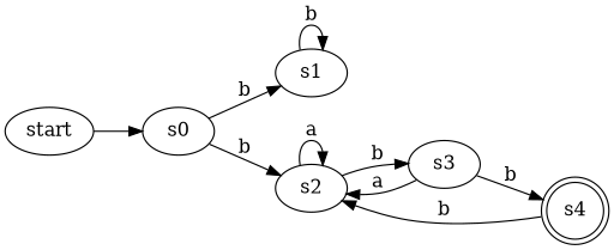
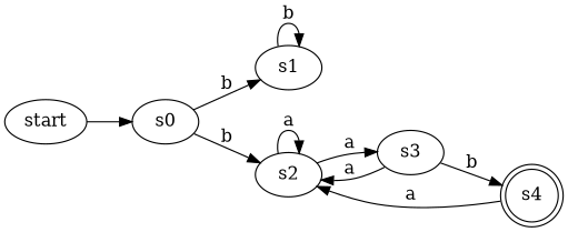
  digraph {
    rankdir=LR
    s0
    s1
    s2
    s3
    s4 [shape=doublecircle]
    start
    s0 -> s1 [label=b]
    s0 -> s2 [label=b]
    s1 -> s1 [label=b]
    s2 -> s2 [label=a]
-   s2 -> s3 [label=b]
+   s2 -> s3 [label=a]
    s3 -> s2 [label=a]
    s3 -> s4 [label=b]
-   s4 -> s2 [label=b]
+   s4 -> s2 [label=a]
    start -> s0
  }
